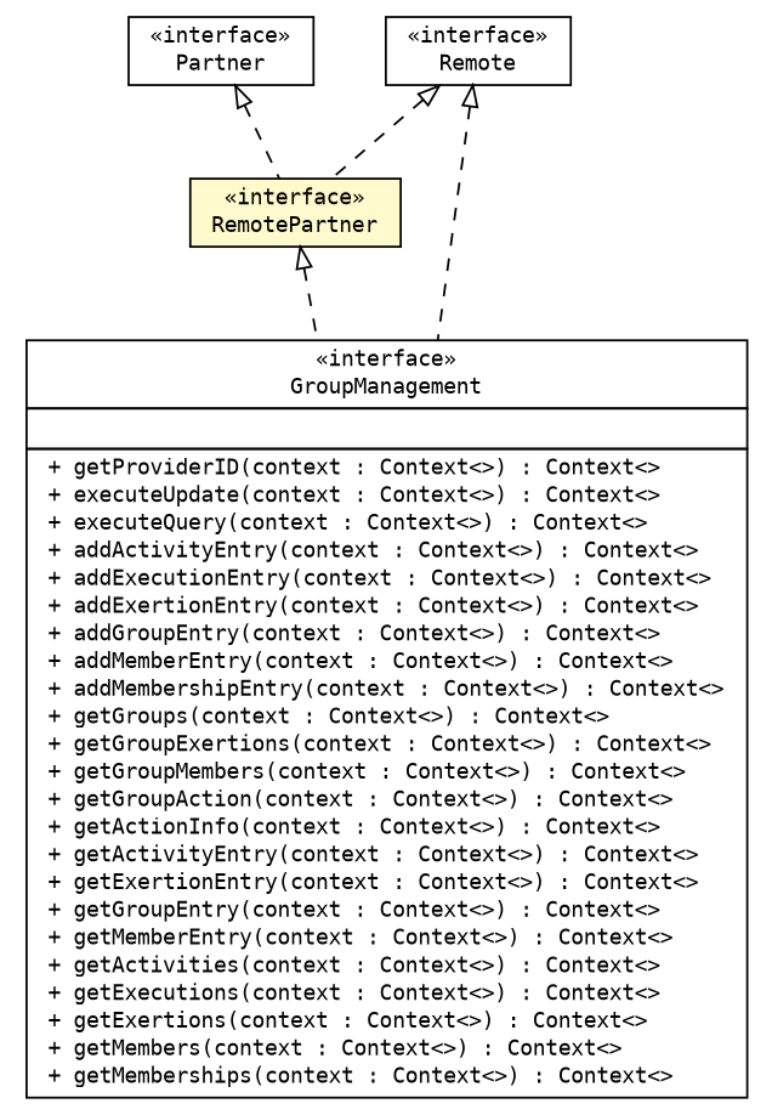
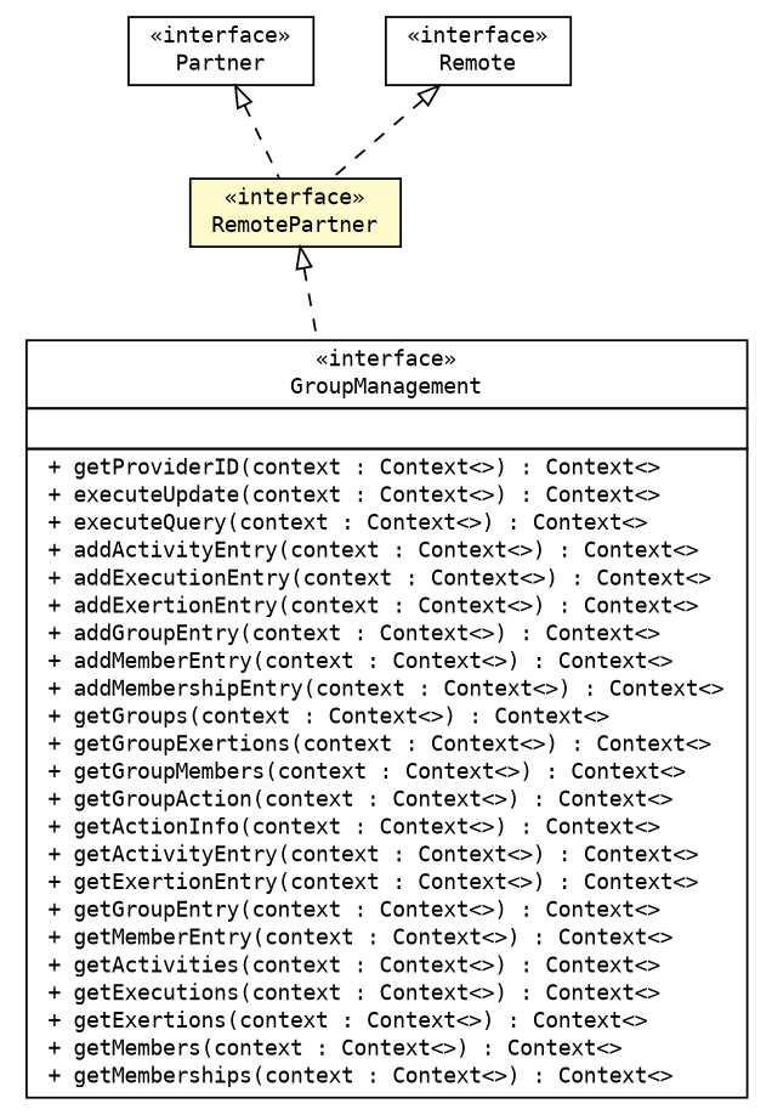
  digraph {
    nodesep=0.25
    ranksep=0.5
    fontname="DejaVu Sans Mono"
    node [fontcolor=black fontname="DejaVu Sans Mono" fontsize=10.0 shape=plaintext]
    edge [arrowtail=empty dir=back fontname="DejaVu Sans Mono" fontsize=10 headport=p labelfontname=Helvetica labelfontsize=10 style=dashed tailport=p]
    n1 [label=<<table title="sorcer.core.proxy.RemotePartner" border="0" cellborder="1" cellspacing="0" cellpadding="2" port="p" bgcolor="lemonChiffon" href="./RemotePartner.html"> 		<tr><td><table border="0" cellspacing="0" cellpadding="1"> <tr><td align="center" balign="center"> &#171;interface&#187; </td></tr> <tr><td align="center" balign="center"> RemotePartner </td></tr> 		</table></td></tr> 		</table>>]
    n2 [label=<<table title="sorcer.core.loki.group.GroupManagement" border="0" cellborder="1" cellspacing="0" cellpadding="2" port="p" href="../loki/group/GroupManagement.html"> 		<tr><td><table border="0" cellspacing="0" cellpadding="1"> <tr><td align="center" balign="center"> &#171;interface&#187; </td></tr> <tr><td align="center" balign="center"> GroupManagement </td></tr> 		</table></td></tr> 		<tr><td><table border="0" cellspacing="0" cellpadding="1"> <tr><td align="left" balign="left">  </td></tr> 		</table></td></tr> 		<tr><td><table border="0" cellspacing="0" cellpadding="1"> <tr><td align="left" balign="left"> + getProviderID(context : Context&lt;&gt;) : Context&lt;&gt; </td></tr> <tr><td align="left" balign="left"> + executeUpdate(context : Context&lt;&gt;) : Context&lt;&gt; </td></tr> <tr><td align="left" balign="left"> + executeQuery(context : Context&lt;&gt;) : Context&lt;&gt; </td></tr> <tr><td align="left" balign="left"> + addActivityEntry(context : Context&lt;&gt;) : Context&lt;&gt; </td></tr> <tr><td align="left" balign="left"> + addExecutionEntry(context : Context&lt;&gt;) : Context&lt;&gt; </td></tr> <tr><td align="left" balign="left"> + addExertionEntry(context : Context&lt;&gt;) : Context&lt;&gt; </td></tr> <tr><td align="left" balign="left"> + addGroupEntry(context : Context&lt;&gt;) : Context&lt;&gt; </td></tr> <tr><td align="left" balign="left"> + addMemberEntry(context : Context&lt;&gt;) : Context&lt;&gt; </td></tr> <tr><td align="left" balign="left"> + addMembershipEntry(context : Context&lt;&gt;) : Context&lt;&gt; </td></tr> <tr><td align="left" balign="left"> + getGroups(context : Context&lt;&gt;) : Context&lt;&gt; </td></tr> <tr><td align="left" balign="left"> + getGroupExertions(context : Context&lt;&gt;) : Context&lt;&gt; </td></tr> <tr><td align="left" balign="left"> + getGroupMembers(context : Context&lt;&gt;) : Context&lt;&gt; </td></tr> <tr><td align="left" balign="left"> + getGroupAction(context : Context&lt;&gt;) : Context&lt;&gt; </td></tr> <tr><td align="left" balign="left"> + getActionInfo(context : Context&lt;&gt;) : Context&lt;&gt; </td></tr> <tr><td align="left" balign="left"> + getActivityEntry(context : Context&lt;&gt;) : Context&lt;&gt; </td></tr> <tr><td align="left" balign="left"> + getExertionEntry(context : Context&lt;&gt;) : Context&lt;&gt; </td></tr> <tr><td align="left" balign="left"> + getGroupEntry(context : Context&lt;&gt;) : Context&lt;&gt; </td></tr> <tr><td align="left" balign="left"> + getMemberEntry(context : Context&lt;&gt;) : Context&lt;&gt; </td></tr> <tr><td align="left" balign="left"> + getActivities(context : Context&lt;&gt;) : Context&lt;&gt; </td></tr> <tr><td align="left" balign="left"> + getExecutions(context : Context&lt;&gt;) : Context&lt;&gt; </td></tr> <tr><td align="left" balign="left"> + getExertions(context : Context&lt;&gt;) : Context&lt;&gt; </td></tr> <tr><td align="left" balign="left"> + getMembers(context : Context&lt;&gt;) : Context&lt;&gt; </td></tr> <tr><td align="left" balign="left"> + getMemberships(context : Context&lt;&gt;) : Context&lt;&gt; </td></tr> 		</table></td></tr> 		</table>>]
    n3 [label=<<table title="sorcer.core.proxy.Partner" border="0" cellborder="1" cellspacing="0" cellpadding="2" port="p" href="./Partner.html"> 		<tr><td><table border="0" cellspacing="0" cellpadding="1"> <tr><td align="center" balign="center"> &#171;interface&#187; </td></tr> <tr><td align="center" balign="center"> Partner </td></tr> 		</table></td></tr> 		</table>>]
    n4 [label=<<table title="java.rmi.Remote" border="0" cellborder="1" cellspacing="0" cellpadding="2" port="p" href="http://docs.oracle.com/javase/7/docs/api/java/rmi/Remote.html"> 		<tr><td><table border="0" cellspacing="0" cellpadding="1"> <tr><td align="center" balign="center"> &#171;interface&#187; </td></tr> <tr><td align="center" balign="center"> Remote </td></tr> 		</table></td></tr> 		</table>>]
    n1 -> n2
    n3 -> n1
    n4 -> n1
-   n4 -> n2
  }
